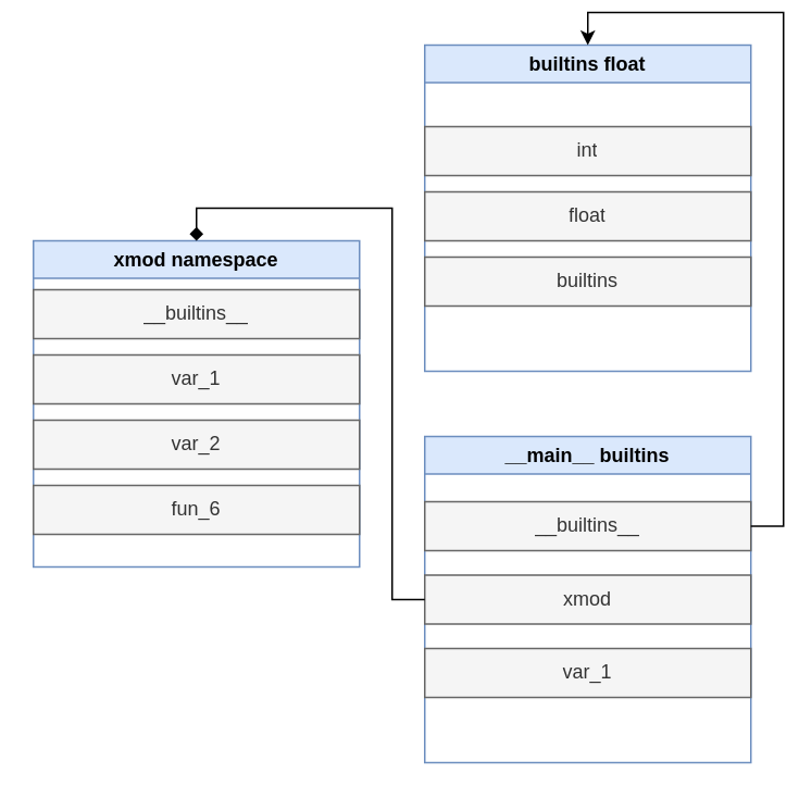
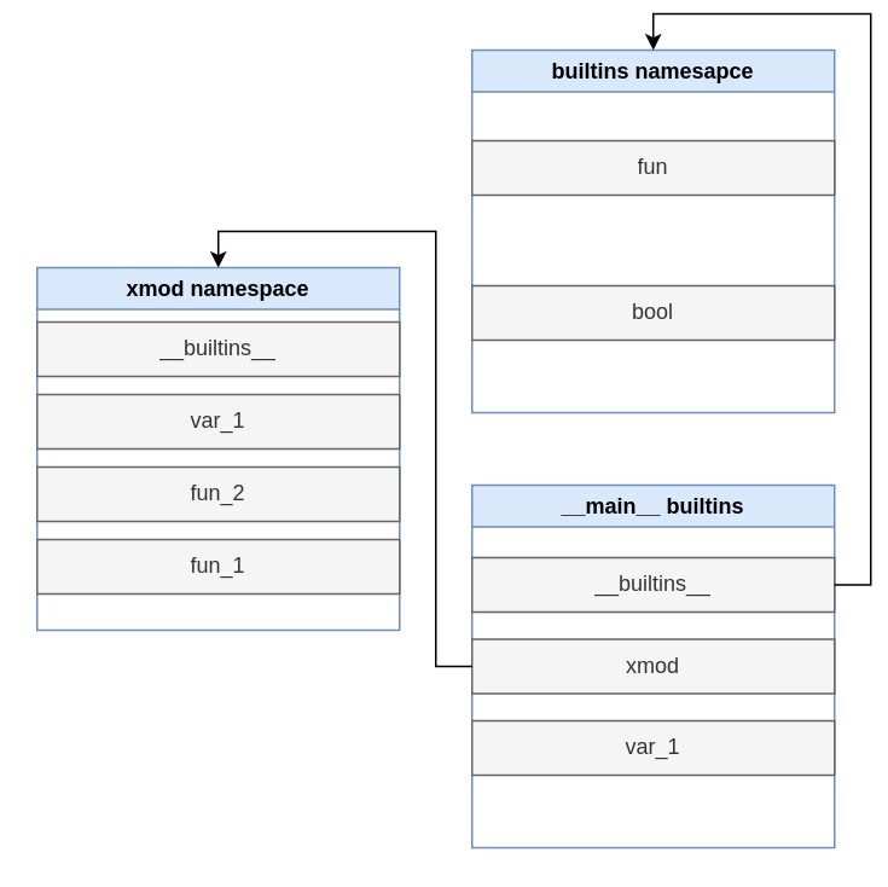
  <mxCell id="0" />
  <mxCell id="1" parent="0" />
  <mxCell id="2" value="xmod namespace" style="swimlane;whiteSpace=wrap;html=1;fillColor=#dae8fc;strokeColor=#6c8ebf;" vertex="1" parent="1"><mxGeometry x="20" y="140" width="200" height="200" as="geometry" /></mxCell>
  <mxCell id="3" value="var_1" style="text;strokeColor=#666666;fillColor=#f5f5f5;align=center;verticalAlign=middle;spacingLeft=4;spacingRight=4;overflow=hidden;points=[[0,0.5],[1,0.5]];portConstraint=eastwest;rotatable=0;whiteSpace=wrap;html=1;fontColor=#333333;" vertex="1" parent="2"><mxGeometry y="70" width="200" height="30" as="geometry" /></mxCell>
- <mxCell id="4" value="var_2" style="text;strokeColor=#666666;fillColor=#f5f5f5;align=center;verticalAlign=middle;spacingLeft=4;spacingRight=4;overflow=hidden;points=[[0,0.5],[1,0.5]];portConstraint=eastwest;rotatable=0;whiteSpace=wrap;html=1;labelBorderColor=none;textShadow=0;fontColor=#333333;" vertex="1" parent="2"><mxGeometry y="110" width="200" height="30" as="geometry" /></mxCell>
- <mxCell id="5" value="fun_6" style="text;strokeColor=#666666;fillColor=#f5f5f5;align=center;verticalAlign=middle;spacingLeft=4;spacingRight=4;overflow=hidden;points=[[0,0.5],[1,0.5]];portConstraint=eastwest;rotatable=0;whiteSpace=wrap;html=1;fontColor=#333333;" vertex="1" parent="2"><mxGeometry y="150" width="200" height="30" as="geometry" /></mxCell>
+ <mxCell id="4" value="fun_2" style="text;strokeColor=#666666;fillColor=#f5f5f5;align=center;verticalAlign=middle;spacingLeft=4;spacingRight=4;overflow=hidden;points=[[0,0.5],[1,0.5]];portConstraint=eastwest;rotatable=0;whiteSpace=wrap;html=1;labelBorderColor=none;textShadow=0;fontColor=#333333;" vertex="1" parent="2"><mxGeometry y="110" width="200" height="30" as="geometry" /></mxCell>
+ <mxCell id="5" value="fun_1" style="text;strokeColor=#666666;fillColor=#f5f5f5;align=center;verticalAlign=middle;spacingLeft=4;spacingRight=4;overflow=hidden;points=[[0,0.5],[1,0.5]];portConstraint=eastwest;rotatable=0;whiteSpace=wrap;html=1;fontColor=#333333;" vertex="1" parent="2"><mxGeometry y="150" width="200" height="30" as="geometry" /></mxCell>
  <mxCell id="6" value="__builtins__" style="text;strokeColor=#666666;fillColor=#f5f5f5;align=center;verticalAlign=middle;spacingLeft=4;spacingRight=4;overflow=hidden;points=[[0,0.5],[1,0.5]];portConstraint=eastwest;rotatable=0;whiteSpace=wrap;html=1;fontColor=#333333;" vertex="1" parent="2"><mxGeometry y="30" width="200" height="30" as="geometry" /></mxCell>
- <mxCell id="7" value="builtins float" style="swimlane;whiteSpace=wrap;html=1;fillColor=#dae8fc;strokeColor=#6c8ebf;" vertex="1" parent="1"><mxGeometry x="260" y="20" width="200" height="200" as="geometry" /></mxCell>
- <mxCell id="8" value="int" style="text;strokeColor=#666666;fillColor=#f5f5f5;align=center;verticalAlign=middle;spacingLeft=4;spacingRight=4;overflow=hidden;points=[[0,0.5],[1,0.5]];portConstraint=eastwest;rotatable=0;whiteSpace=wrap;html=1;fontColor=#333333;" vertex="1" parent="7"><mxGeometry y="50" width="200" height="30" as="geometry" /></mxCell>
- <mxCell id="9" value="float" style="text;strokeColor=#666666;fillColor=#f5f5f5;align=center;verticalAlign=middle;spacingLeft=4;spacingRight=4;overflow=hidden;points=[[0,0.5],[1,0.5]];portConstraint=eastwest;rotatable=0;whiteSpace=wrap;html=1;fontColor=#333333;" vertex="1" parent="7"><mxGeometry y="90" width="200" height="30" as="geometry" /></mxCell>
- <mxCell id="10" value="builtins" style="text;strokeColor=#666666;fillColor=#f5f5f5;align=center;verticalAlign=middle;spacingLeft=4;spacingRight=4;overflow=hidden;points=[[0,0.5],[1,0.5]];portConstraint=eastwest;rotatable=0;whiteSpace=wrap;html=1;fontColor=#333333;" vertex="1" parent="7"><mxGeometry y="130" width="200" height="30" as="geometry" /></mxCell>
+ <mxCell id="7" value="builtins namesapce" style="swimlane;whiteSpace=wrap;html=1;fillColor=#dae8fc;strokeColor=#6c8ebf;" vertex="1" parent="1"><mxGeometry x="260" y="20" width="200" height="200" as="geometry" /></mxCell>
+ <mxCell id="8" value="fun" style="text;strokeColor=#666666;fillColor=#f5f5f5;align=center;verticalAlign=middle;spacingLeft=4;spacingRight=4;overflow=hidden;points=[[0,0.5],[1,0.5]];portConstraint=eastwest;rotatable=0;whiteSpace=wrap;html=1;fontColor=#333333;" vertex="1" parent="7"><mxGeometry y="50" width="200" height="30" as="geometry" /></mxCell>
+ <mxCell id="10" value="bool" style="text;strokeColor=#666666;fillColor=#f5f5f5;align=center;verticalAlign=middle;spacingLeft=4;spacingRight=4;overflow=hidden;points=[[0,0.5],[1,0.5]];portConstraint=eastwest;rotatable=0;whiteSpace=wrap;html=1;fontColor=#333333;" vertex="1" parent="7"><mxGeometry y="130" width="200" height="30" as="geometry" /></mxCell>
  <mxCell id="11" value="__main__ builtins" style="swimlane;whiteSpace=wrap;html=1;startSize=23;fillColor=#dae8fc;strokeColor=#6c8ebf;" vertex="1" parent="1"><mxGeometry x="260" y="260" width="200" height="200" as="geometry" /></mxCell>
  <mxCell id="12" value="__builtins__" style="text;strokeColor=#666666;fillColor=#f5f5f5;align=center;verticalAlign=middle;spacingLeft=4;spacingRight=4;overflow=hidden;points=[[0,0.5],[1,0.5]];portConstraint=eastwest;rotatable=0;whiteSpace=wrap;html=1;fontColor=#333333;" vertex="1" parent="11"><mxGeometry y="40" width="200" height="30" as="geometry" /></mxCell>
  <mxCell id="13" value="xmod" style="text;strokeColor=#666666;fillColor=#f5f5f5;align=center;verticalAlign=middle;spacingLeft=4;spacingRight=4;overflow=hidden;points=[[0,0.5],[1,0.5]];portConstraint=eastwest;rotatable=0;whiteSpace=wrap;html=1;fontColor=#333333;" vertex="1" parent="11"><mxGeometry y="85" width="200" height="30" as="geometry" /></mxCell>
  <mxCell id="14" value="var_1" style="text;strokeColor=#666666;fillColor=#f5f5f5;align=center;verticalAlign=middle;spacingLeft=4;spacingRight=4;overflow=hidden;points=[[0,0.5],[1,0.5]];portConstraint=eastwest;rotatable=0;whiteSpace=wrap;html=1;fontColor=#333333;" vertex="1" parent="11"><mxGeometry y="130" width="200" height="30" as="geometry" /></mxCell>
  <mxCell id="15" style="edgeStyle=orthogonalEdgeStyle;rounded=0;orthogonalLoop=1;jettySize=auto;html=1;exitX=1;exitY=0.5;exitDx=0;exitDy=0;entryX=0.5;entryY=0;entryDx=0;entryDy=0;" edge="1" parent="1" source="12" target="7"><mxGeometry relative="1" as="geometry" /></mxCell>
- <mxCell id="16" style="edgeStyle=orthogonalEdgeStyle;rounded=0;orthogonalLoop=1;jettySize=auto;html=1;exitX=0;exitY=0.5;exitDx=0;exitDy=0;entryX=0.5;entryY=0;entryDx=0;entryDy=0;endArrow=diamond;" edge="1" parent="1" source="13" target="2"><mxGeometry relative="1" as="geometry" /></mxCell>
+ <mxCell id="16" style="edgeStyle=orthogonalEdgeStyle;rounded=0;orthogonalLoop=1;jettySize=auto;html=1;exitX=0;exitY=0.5;exitDx=0;exitDy=0;entryX=0.5;entryY=0;entryDx=0;entryDy=0;" edge="1" parent="1" source="13" target="2"><mxGeometry relative="1" as="geometry" /></mxCell>
